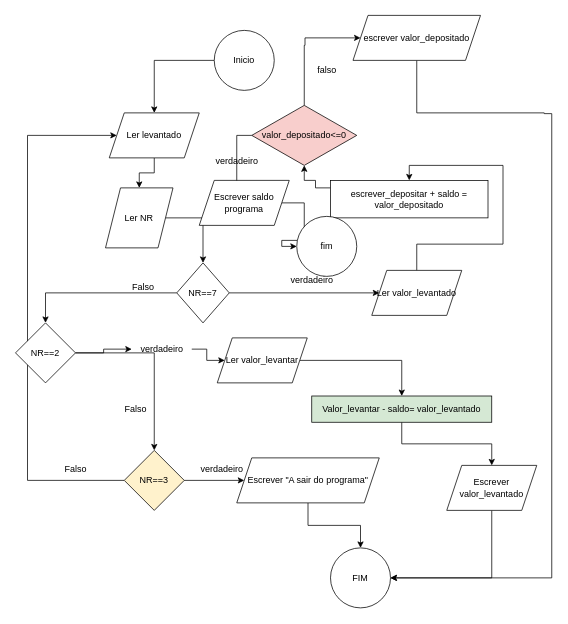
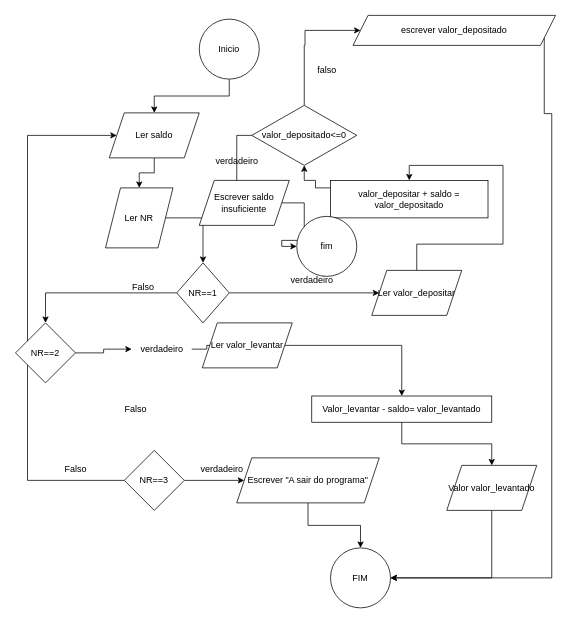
  <mxCell id="0" />
  <mxCell id="1" parent="0" />
  <mxCell id="2" style="edgeStyle=orthogonalEdgeStyle;rounded=0;orthogonalLoop=1;jettySize=auto;html=1;" edge="1" parent="1" source="3" target="16"><mxGeometry relative="1" as="geometry" /></mxCell>
- <mxCell id="3" value="Inicio" style="ellipse;whiteSpace=wrap;html=1;aspect=fixed;" vertex="1" parent="1"><mxGeometry x="285" y="40" width="80" height="80" as="geometry" /></mxCell>
+ <mxCell id="3" value="Inicio" style="ellipse;whiteSpace=wrap;html=1;aspect=fixed;" vertex="1" parent="1"><mxGeometry x="265" y="25" width="80" height="80" as="geometry" /></mxCell>
  <mxCell id="4" style="edgeStyle=orthogonalEdgeStyle;rounded=0;orthogonalLoop=1;jettySize=auto;html=1;" edge="1" parent="1" source="6" target="23"><mxGeometry relative="1" as="geometry"><mxPoint x="485" y="390" as="targetPoint" /></mxGeometry></mxCell>
  <mxCell id="5" style="edgeStyle=orthogonalEdgeStyle;rounded=0;orthogonalLoop=1;jettySize=auto;html=1;entryX=0.5;entryY=0;entryDx=0;entryDy=0;" edge="1" parent="1" source="6" target="14"><mxGeometry relative="1" as="geometry" /></mxCell>
- <mxCell id="6" value="NR==7" style="rhombus;whiteSpace=wrap;html=1;" vertex="1" parent="1"><mxGeometry x="235" y="350" width="70" height="80" as="geometry" /></mxCell>
+ <mxCell id="6" value="NR==1" style="rhombus;whiteSpace=wrap;html=1;" vertex="1" parent="1"><mxGeometry x="235" y="350" width="70" height="80" as="geometry" /></mxCell>
  <mxCell id="7" style="edgeStyle=orthogonalEdgeStyle;rounded=0;orthogonalLoop=1;jettySize=auto;html=1;" edge="1" parent="1" source="8" target="6"><mxGeometry relative="1" as="geometry" /></mxCell>
  <mxCell id="8" value="Ler NR" style="shape=parallelogram;perimeter=parallelogramPerimeter;whiteSpace=wrap;html=1;fixedSize=1;" vertex="1" parent="1"><mxGeometry x="140" y="250" width="90" height="80" as="geometry" /></mxCell>
  <mxCell id="9" style="edgeStyle=orthogonalEdgeStyle;rounded=0;orthogonalLoop=1;jettySize=auto;html=1;" edge="1" parent="1" source="11" target="27"><mxGeometry relative="1" as="geometry"><mxPoint x="375" y="640" as="targetPoint" /></mxGeometry></mxCell>
  <mxCell id="10" style="edgeStyle=orthogonalEdgeStyle;rounded=0;orthogonalLoop=1;jettySize=auto;html=1;" edge="1" parent="1" source="11" target="16"><mxGeometry relative="1" as="geometry"><mxPoint x="35" y="40" as="targetPoint" /><Array as="points"><mxPoint x="36" y="640" /><mxPoint x="36" y="180" /></Array></mxGeometry></mxCell>
- <mxCell id="11" value="NR==3" style="rhombus;whiteSpace=wrap;html=1;fillColor=#fff2cc;" vertex="1" parent="1"><mxGeometry x="165" y="600" width="80" height="80" as="geometry" /></mxCell>
+ <mxCell id="11" value="NR==3" style="rhombus;whiteSpace=wrap;html=1;" vertex="1" parent="1"><mxGeometry x="165" y="600" width="80" height="80" as="geometry" /></mxCell>
  <mxCell id="12" style="edgeStyle=orthogonalEdgeStyle;rounded=0;orthogonalLoop=1;jettySize=auto;html=1;" edge="1" parent="1" source="41" target="25"><mxGeometry relative="1" as="geometry"><mxPoint x="385" y="470" as="targetPoint" /></mxGeometry></mxCell>
- <mxCell id="13" style="edgeStyle=orthogonalEdgeStyle;rounded=0;orthogonalLoop=1;jettySize=auto;html=1;entryX=0.5;entryY=0;entryDx=0;entryDy=0;" edge="1" parent="1" source="14" target="11"><mxGeometry relative="1" as="geometry" /></mxCell>
  <mxCell id="14" value="NR==2" style="rhombus;whiteSpace=wrap;html=1;" vertex="1" parent="1"><mxGeometry x="20" y="430" width="80" height="80" as="geometry" /></mxCell>
  <mxCell id="15" style="edgeStyle=orthogonalEdgeStyle;rounded=0;orthogonalLoop=1;jettySize=auto;html=1;" edge="1" parent="1" source="16" target="8"><mxGeometry relative="1" as="geometry" /></mxCell>
- <mxCell id="16" value="Ler levantado" style="shape=parallelogram;perimeter=parallelogramPerimeter;whiteSpace=wrap;html=1;fixedSize=1;" vertex="1" parent="1"><mxGeometry x="145" y="150" width="120" height="60" as="geometry" /></mxCell>
+ <mxCell id="16" value="Ler saldo" style="shape=parallelogram;perimeter=parallelogramPerimeter;whiteSpace=wrap;html=1;fixedSize=1;" vertex="1" parent="1"><mxGeometry x="145" y="150" width="120" height="60" as="geometry" /></mxCell>
  <mxCell id="17" value="verdadeiro" style="text;html=1;align=center;verticalAlign=middle;resizable=0;points=[];autosize=1;strokeColor=none;fillColor=none;" vertex="1" parent="1"><mxGeometry x="375" y="358" width="80" height="30" as="geometry" /></mxCell>
  <mxCell id="18" value="verdadeiro" style="text;html=1;align=center;verticalAlign=middle;resizable=0;points=[];autosize=1;strokeColor=none;fillColor=none;" vertex="1" parent="1"><mxGeometry x="255" y="610" width="80" height="30" as="geometry" /></mxCell>
  <mxCell id="19" value="Falso" style="text;html=1;align=center;verticalAlign=middle;resizable=0;points=[];autosize=1;strokeColor=none;fillColor=none;" vertex="1" parent="1"><mxGeometry x="165" y="368" width="50" height="30" as="geometry" /></mxCell>
  <mxCell id="20" value="Falso" style="text;html=1;align=center;verticalAlign=middle;resizable=0;points=[];autosize=1;strokeColor=none;fillColor=none;" vertex="1" parent="1"><mxGeometry x="75" y="610" width="50" height="30" as="geometry" /></mxCell>
  <mxCell id="21" value="Falso" style="text;html=1;align=center;verticalAlign=middle;resizable=0;points=[];autosize=1;strokeColor=none;fillColor=none;" vertex="1" parent="1"><mxGeometry x="155" y="530" width="50" height="30" as="geometry" /></mxCell>
  <mxCell id="22" style="edgeStyle=orthogonalEdgeStyle;rounded=0;orthogonalLoop=1;jettySize=auto;html=1;entryX=0.5;entryY=0;entryDx=0;entryDy=0;" edge="1" parent="1" source="23" target="34"><mxGeometry relative="1" as="geometry"><mxPoint x="645" y="390" as="targetPoint" /></mxGeometry></mxCell>
- <mxCell id="23" value="Ler valor_levantado" style="shape=parallelogram;perimeter=parallelogramPerimeter;whiteSpace=wrap;html=1;fixedSize=1;" vertex="1" parent="1"><mxGeometry x="495" y="360" width="120" height="60" as="geometry" /></mxCell>
+ <mxCell id="23" value="Ler valor_depositar" style="shape=parallelogram;perimeter=parallelogramPerimeter;whiteSpace=wrap;html=1;fixedSize=1;" vertex="1" parent="1"><mxGeometry x="495" y="360" width="120" height="60" as="geometry" /></mxCell>
  <mxCell id="24" style="edgeStyle=orthogonalEdgeStyle;rounded=0;orthogonalLoop=1;jettySize=auto;html=1;" edge="1" parent="1" source="25" target="30"><mxGeometry relative="1" as="geometry" /></mxCell>
- <mxCell id="25" value="Ler valor_levantar" style="shape=parallelogram;perimeter=parallelogramPerimeter;whiteSpace=wrap;html=1;fixedSize=1;" vertex="1" parent="1"><mxGeometry x="289" y="450" width="120" height="60" as="geometry" /></mxCell>
+ <mxCell id="25" value="Ler valor_levantar" style="shape=parallelogram;perimeter=parallelogramPerimeter;whiteSpace=wrap;html=1;fixedSize=1;" vertex="1" parent="1"><mxGeometry x="269" y="430" width="120" height="60" as="geometry" /></mxCell>
  <mxCell id="26" style="edgeStyle=orthogonalEdgeStyle;rounded=0;orthogonalLoop=1;jettySize=auto;html=1;" edge="1" parent="1" source="27" target="28"><mxGeometry relative="1" as="geometry" /></mxCell>
  <mxCell id="27" value="Escrever &quot;A sair do programa&quot;" style="shape=parallelogram;perimeter=parallelogramPerimeter;whiteSpace=wrap;html=1;fixedSize=1;" vertex="1" parent="1"><mxGeometry x="315" y="610" width="190" height="60" as="geometry" /></mxCell>
  <mxCell id="28" value="FIM" style="ellipse;whiteSpace=wrap;html=1;aspect=fixed;" vertex="1" parent="1"><mxGeometry x="440" y="730" width="80" height="80" as="geometry" /></mxCell>
  <mxCell id="29" style="edgeStyle=orthogonalEdgeStyle;rounded=0;orthogonalLoop=1;jettySize=auto;html=1;" edge="1" parent="1" source="30" target="32"><mxGeometry relative="1" as="geometry" /></mxCell>
- <mxCell id="30" value="Valor_levantar - saldo= valor_levantado" style="rounded=0;whiteSpace=wrap;html=1;fillColor=#d5e8d4;" vertex="1" parent="1"><mxGeometry x="415" y="527.5" width="240" height="35" as="geometry" /></mxCell>
+ <mxCell id="30" value="Valor_levantar - saldo= valor_levantado" style="rounded=0;whiteSpace=wrap;html=1;" vertex="1" parent="1"><mxGeometry x="415" y="527.5" width="240" height="35" as="geometry" /></mxCell>
  <mxCell id="31" style="edgeStyle=orthogonalEdgeStyle;rounded=0;orthogonalLoop=1;jettySize=auto;html=1;" edge="1" parent="1" source="32" target="28"><mxGeometry relative="1" as="geometry"><mxPoint x="655" y="790" as="targetPoint" /><Array as="points"><mxPoint x="655" y="770" /></Array></mxGeometry></mxCell>
- <mxCell id="32" value="Escrever valor_levantado" style="shape=parallelogram;perimeter=parallelogramPerimeter;whiteSpace=wrap;html=1;fixedSize=1;" vertex="1" parent="1"><mxGeometry x="595" y="620" width="120" height="60" as="geometry" /></mxCell>
+ <mxCell id="32" value="Valor valor_levantado" style="shape=parallelogram;perimeter=parallelogramPerimeter;whiteSpace=wrap;html=1;fixedSize=1;" vertex="1" parent="1"><mxGeometry x="595" y="620" width="120" height="60" as="geometry" /></mxCell>
  <mxCell id="33" style="edgeStyle=orthogonalEdgeStyle;rounded=0;orthogonalLoop=1;jettySize=auto;html=1;" edge="1" parent="1" source="34" target="39"><mxGeometry relative="1" as="geometry"><mxPoint x="405" y="230" as="targetPoint" /><Array as="points"><mxPoint x="420" y="250" /><mxPoint x="420" y="240" /><mxPoint x="405" y="240" /></Array></mxGeometry></mxCell>
- <mxCell id="34" value="escrever_depositar + saldo = valor_depositado" style="rounded=0;whiteSpace=wrap;html=1;" vertex="1" parent="1"><mxGeometry x="440" y="240" width="210" height="50" as="geometry" /></mxCell>
+ <mxCell id="34" value="valor_depositar + saldo = valor_depositado" style="rounded=0;whiteSpace=wrap;html=1;" vertex="1" parent="1"><mxGeometry x="440" y="240" width="210" height="50" as="geometry" /></mxCell>
  <mxCell id="35" style="edgeStyle=orthogonalEdgeStyle;rounded=0;orthogonalLoop=1;jettySize=auto;html=1;" edge="1" parent="1" source="36" target="28"><mxGeometry relative="1" as="geometry"><mxPoint x="735" y="820" as="targetPoint" /><Array as="points"><mxPoint x="725" y="150" /><mxPoint x="725" y="151" /><mxPoint x="735" y="151" /><mxPoint x="735" y="770" /></Array></mxGeometry></mxCell>
- <mxCell id="36" value="escrever valor_depositado" style="shape=parallelogram;perimeter=parallelogramPerimeter;whiteSpace=wrap;html=1;fixedSize=1;" vertex="1" parent="1"><mxGeometry x="470" y="20" width="170" height="60" as="geometry" /></mxCell>
+ <mxCell id="36" value="escrever valor_depositado" style="shape=parallelogram;perimeter=parallelogramPerimeter;whiteSpace=wrap;html=1;fixedSize=1;" vertex="1" parent="1"><mxGeometry x="470" y="20" width="270" height="40" as="geometry" /></mxCell>
  <mxCell id="37" style="edgeStyle=orthogonalEdgeStyle;rounded=0;orthogonalLoop=1;jettySize=auto;html=1;" edge="1" parent="1" source="39" target="36"><mxGeometry relative="1" as="geometry"><mxPoint x="405" y="30" as="targetPoint" /><Array as="points"><mxPoint x="405" y="60" /><mxPoint x="406" y="50" /></Array></mxGeometry></mxCell>
  <mxCell id="38" style="edgeStyle=orthogonalEdgeStyle;rounded=0;orthogonalLoop=1;jettySize=auto;html=1;" edge="1" parent="1" source="39"><mxGeometry relative="1" as="geometry"><mxPoint x="315" y="270" as="targetPoint" /></mxGeometry></mxCell>
- <mxCell id="39" value="valor_depositado&amp;lt;=0" style="rhombus;whiteSpace=wrap;html=1;fillColor=#f8cecc;" vertex="1" parent="1"><mxGeometry x="335" y="140" width="140" height="80" as="geometry" /></mxCell>
+ <mxCell id="39" value="valor_depositado&amp;lt;=0" style="rhombus;whiteSpace=wrap;html=1;" vertex="1" parent="1"><mxGeometry x="335" y="140" width="140" height="80" as="geometry" /></mxCell>
  <mxCell id="40" value="" style="edgeStyle=orthogonalEdgeStyle;rounded=0;orthogonalLoop=1;jettySize=auto;html=1;" edge="1" parent="1" source="14" target="41"><mxGeometry relative="1" as="geometry"><mxPoint x="385" y="475" as="targetPoint" /><mxPoint x="165" y="475" as="sourcePoint" /></mxGeometry></mxCell>
  <mxCell id="41" value="verdadeiro" style="text;html=1;align=center;verticalAlign=middle;resizable=0;points=[];autosize=1;strokeColor=none;fillColor=none;" vertex="1" parent="1"><mxGeometry x="175" y="450" width="80" height="30" as="geometry" /></mxCell>
  <mxCell id="42" value="falso" style="text;html=1;align=center;verticalAlign=middle;resizable=0;points=[];autosize=1;strokeColor=none;fillColor=none;" vertex="1" parent="1"><mxGeometry x="410" y="78" width="50" height="30" as="geometry" /></mxCell>
  <mxCell id="43" style="edgeStyle=orthogonalEdgeStyle;rounded=0;orthogonalLoop=1;jettySize=auto;html=1;" edge="1" parent="1" source="44" target="46"><mxGeometry relative="1" as="geometry" /></mxCell>
- <mxCell id="44" value="Escrever saldo programa" style="shape=parallelogram;perimeter=parallelogramPerimeter;whiteSpace=wrap;html=1;fixedSize=1;" vertex="1" parent="1"><mxGeometry x="265" y="240" width="120" height="60" as="geometry" /></mxCell>
+ <mxCell id="44" value="Escrever saldo insuficiente" style="shape=parallelogram;perimeter=parallelogramPerimeter;whiteSpace=wrap;html=1;fixedSize=1;" vertex="1" parent="1"><mxGeometry x="265" y="240" width="120" height="60" as="geometry" /></mxCell>
  <mxCell id="45" value="verdadeiro" style="text;html=1;align=center;verticalAlign=middle;resizable=0;points=[];autosize=1;strokeColor=none;fillColor=none;" vertex="1" parent="1"><mxGeometry x="275" y="200" width="80" height="30" as="geometry" /></mxCell>
  <mxCell id="46" value="fim" style="ellipse;whiteSpace=wrap;html=1;aspect=fixed;" vertex="1" parent="1"><mxGeometry x="395" y="288" width="80" height="80" as="geometry" /></mxCell>
